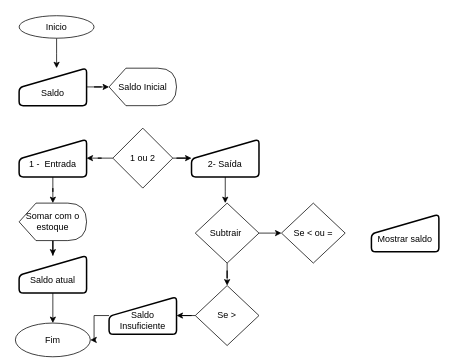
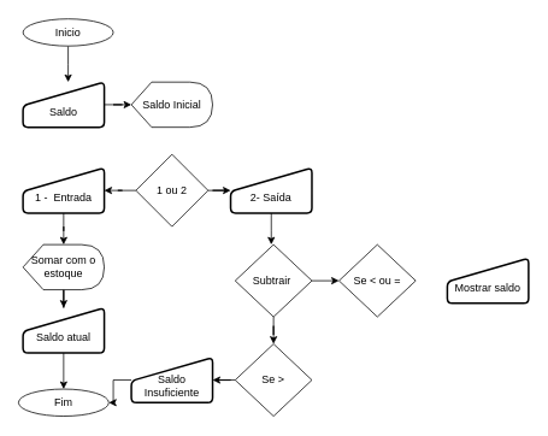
  <mxCell id="0" />
  <mxCell id="1" parent="0" />
  <mxCell id="2" value="" style="edgeStyle=orthogonalEdgeStyle;rounded=0;orthogonalLoop=1;jettySize=auto;html=1;" edge="1" parent="1" source="3"><mxGeometry relative="1" as="geometry"><mxPoint x="75" y="90" as="targetPoint" /></mxGeometry></mxCell>
  <mxCell id="3" value="Inicio" style="ellipse;whiteSpace=wrap;html=1;" vertex="1" parent="1"><mxGeometry x="25" y="20" width="100" height="30" as="geometry" /></mxCell>
  <mxCell id="4" value="Saldo Inicial" style="shape=display;whiteSpace=wrap;html=1;" vertex="1" parent="1"><mxGeometry x="145" y="90" width="90" height="50" as="geometry" /></mxCell>
  <mxCell id="5" value="" style="edgeStyle=orthogonalEdgeStyle;rounded=0;orthogonalLoop=1;jettySize=auto;html=1;" edge="1" parent="1" source="6" target="4"><mxGeometry relative="1" as="geometry" /></mxCell>
  <mxCell id="6" value="&lt;br&gt;Saldo" style="html=1;strokeWidth=2;shape=manualInput;whiteSpace=wrap;rounded=1;size=26;arcSize=11;" vertex="1" parent="1"><mxGeometry x="25" y="90" width="90" height="50" as="geometry" /></mxCell>
  <mxCell id="7" value="" style="edgeStyle=orthogonalEdgeStyle;rounded=0;orthogonalLoop=1;jettySize=auto;html=1;" edge="1" parent="1" source="9" target="11"><mxGeometry relative="1" as="geometry" /></mxCell>
  <mxCell id="8" value="" style="edgeStyle=orthogonalEdgeStyle;rounded=0;orthogonalLoop=1;jettySize=auto;html=1;" edge="1" parent="1" source="9" target="17"><mxGeometry relative="1" as="geometry" /></mxCell>
  <mxCell id="9" value="1 ou 2" style="rhombus;whiteSpace=wrap;html=1;" vertex="1" parent="1"><mxGeometry x="150" y="170" width="80" height="80" as="geometry" /></mxCell>
  <mxCell id="10" value="" style="edgeStyle=orthogonalEdgeStyle;rounded=0;orthogonalLoop=1;jettySize=auto;html=1;" edge="1" parent="1" source="11" target="13"><mxGeometry relative="1" as="geometry" /></mxCell>
  <mxCell id="11" value="&lt;br&gt;1 -&amp;nbsp; Entrada" style="html=1;strokeWidth=2;shape=manualInput;whiteSpace=wrap;rounded=1;size=26;arcSize=11;" vertex="1" parent="1"><mxGeometry x="25" y="185" width="90" height="50" as="geometry" /></mxCell>
  <mxCell id="12" value="" style="edgeStyle=orthogonalEdgeStyle;rounded=0;orthogonalLoop=1;jettySize=auto;html=1;" edge="1" parent="1" source="13" target="15"><mxGeometry relative="1" as="geometry" /></mxCell>
  <mxCell id="13" value="Somar com o estoque" style="shape=display;whiteSpace=wrap;html=1;" vertex="1" parent="1"><mxGeometry x="25" y="270" width="90" height="50" as="geometry" /></mxCell>
  <mxCell id="14" value="" style="edgeStyle=orthogonalEdgeStyle;rounded=0;orthogonalLoop=1;jettySize=auto;html=1;" edge="1" parent="1" source="15" target="27"><mxGeometry relative="1" as="geometry" /></mxCell>
  <mxCell id="15" value="&lt;br&gt;Saldo atual" style="html=1;strokeWidth=2;shape=manualInput;whiteSpace=wrap;rounded=1;size=26;arcSize=11;" vertex="1" parent="1"><mxGeometry x="25" y="340" width="90" height="50" as="geometry" /></mxCell>
  <mxCell id="16" value="" style="edgeStyle=orthogonalEdgeStyle;rounded=0;orthogonalLoop=1;jettySize=auto;html=1;" edge="1" parent="1" source="17"><mxGeometry relative="1" as="geometry"><mxPoint x="300" y="270" as="targetPoint" /></mxGeometry></mxCell>
  <mxCell id="17" value="&lt;br&gt;2- Saída" style="html=1;strokeWidth=2;shape=manualInput;whiteSpace=wrap;rounded=1;size=26;arcSize=11;" vertex="1" parent="1"><mxGeometry x="255" y="185" width="90" height="50" as="geometry" /></mxCell>
  <mxCell id="18" value="" style="edgeStyle=orthogonalEdgeStyle;rounded=0;orthogonalLoop=1;jettySize=auto;html=1;" edge="1" parent="1" source="20"><mxGeometry relative="1" as="geometry"><mxPoint x="375" y="310" as="targetPoint" /></mxGeometry></mxCell>
  <mxCell id="19" value="" style="edgeStyle=orthogonalEdgeStyle;rounded=0;orthogonalLoop=1;jettySize=auto;html=1;" edge="1" parent="1" source="20" target="24"><mxGeometry relative="1" as="geometry" /></mxCell>
  <mxCell id="20" value="Subtrair&amp;nbsp;" style="rhombus;whiteSpace=wrap;html=1;" vertex="1" parent="1"><mxGeometry x="260" y="270" width="85" height="80" as="geometry" /></mxCell>
  <mxCell id="21" value="Se &amp;lt; ou =" style="rhombus;whiteSpace=wrap;html=1;" vertex="1" parent="1"><mxGeometry x="375" y="270" width="85" height="80" as="geometry" /></mxCell>
  <mxCell id="22" value="&lt;br&gt;Mostrar saldo" style="html=1;strokeWidth=2;shape=manualInput;whiteSpace=wrap;rounded=1;size=26;arcSize=11;" vertex="1" parent="1"><mxGeometry x="495" y="285" width="90" height="50" as="geometry" /></mxCell>
  <mxCell id="23" value="" style="edgeStyle=orthogonalEdgeStyle;rounded=0;orthogonalLoop=1;jettySize=auto;html=1;" edge="1" parent="1" source="24" target="26"><mxGeometry relative="1" as="geometry" /></mxCell>
  <mxCell id="24" value="Se &amp;gt;" style="rhombus;whiteSpace=wrap;html=1;" vertex="1" parent="1"><mxGeometry x="260" y="380" width="85" height="80" as="geometry" /></mxCell>
  <mxCell id="25" value="" style="edgeStyle=orthogonalEdgeStyle;rounded=0;orthogonalLoop=1;jettySize=auto;html=1;" edge="1" parent="1" source="26" target="27"><mxGeometry relative="1" as="geometry" /></mxCell>
  <mxCell id="26" value="&lt;br&gt;Saldo Insuficiente" style="html=1;strokeWidth=2;shape=manualInput;whiteSpace=wrap;rounded=1;size=26;arcSize=11;" vertex="1" parent="1"><mxGeometry x="145" y="395" width="90" height="50" as="geometry" /></mxCell>
- <mxCell id="27" value="Fim" style="ellipse;whiteSpace=wrap;html=1;" vertex="1" parent="1"><mxGeometry x="20" y="430" width="100" height="45" as="geometry" /></mxCell>
+ <mxCell id="27" value="Fim" style="ellipse;whiteSpace=wrap;html=1;" vertex="1" parent="1"><mxGeometry x="20" y="430" width="100" height="30" as="geometry" /></mxCell>
